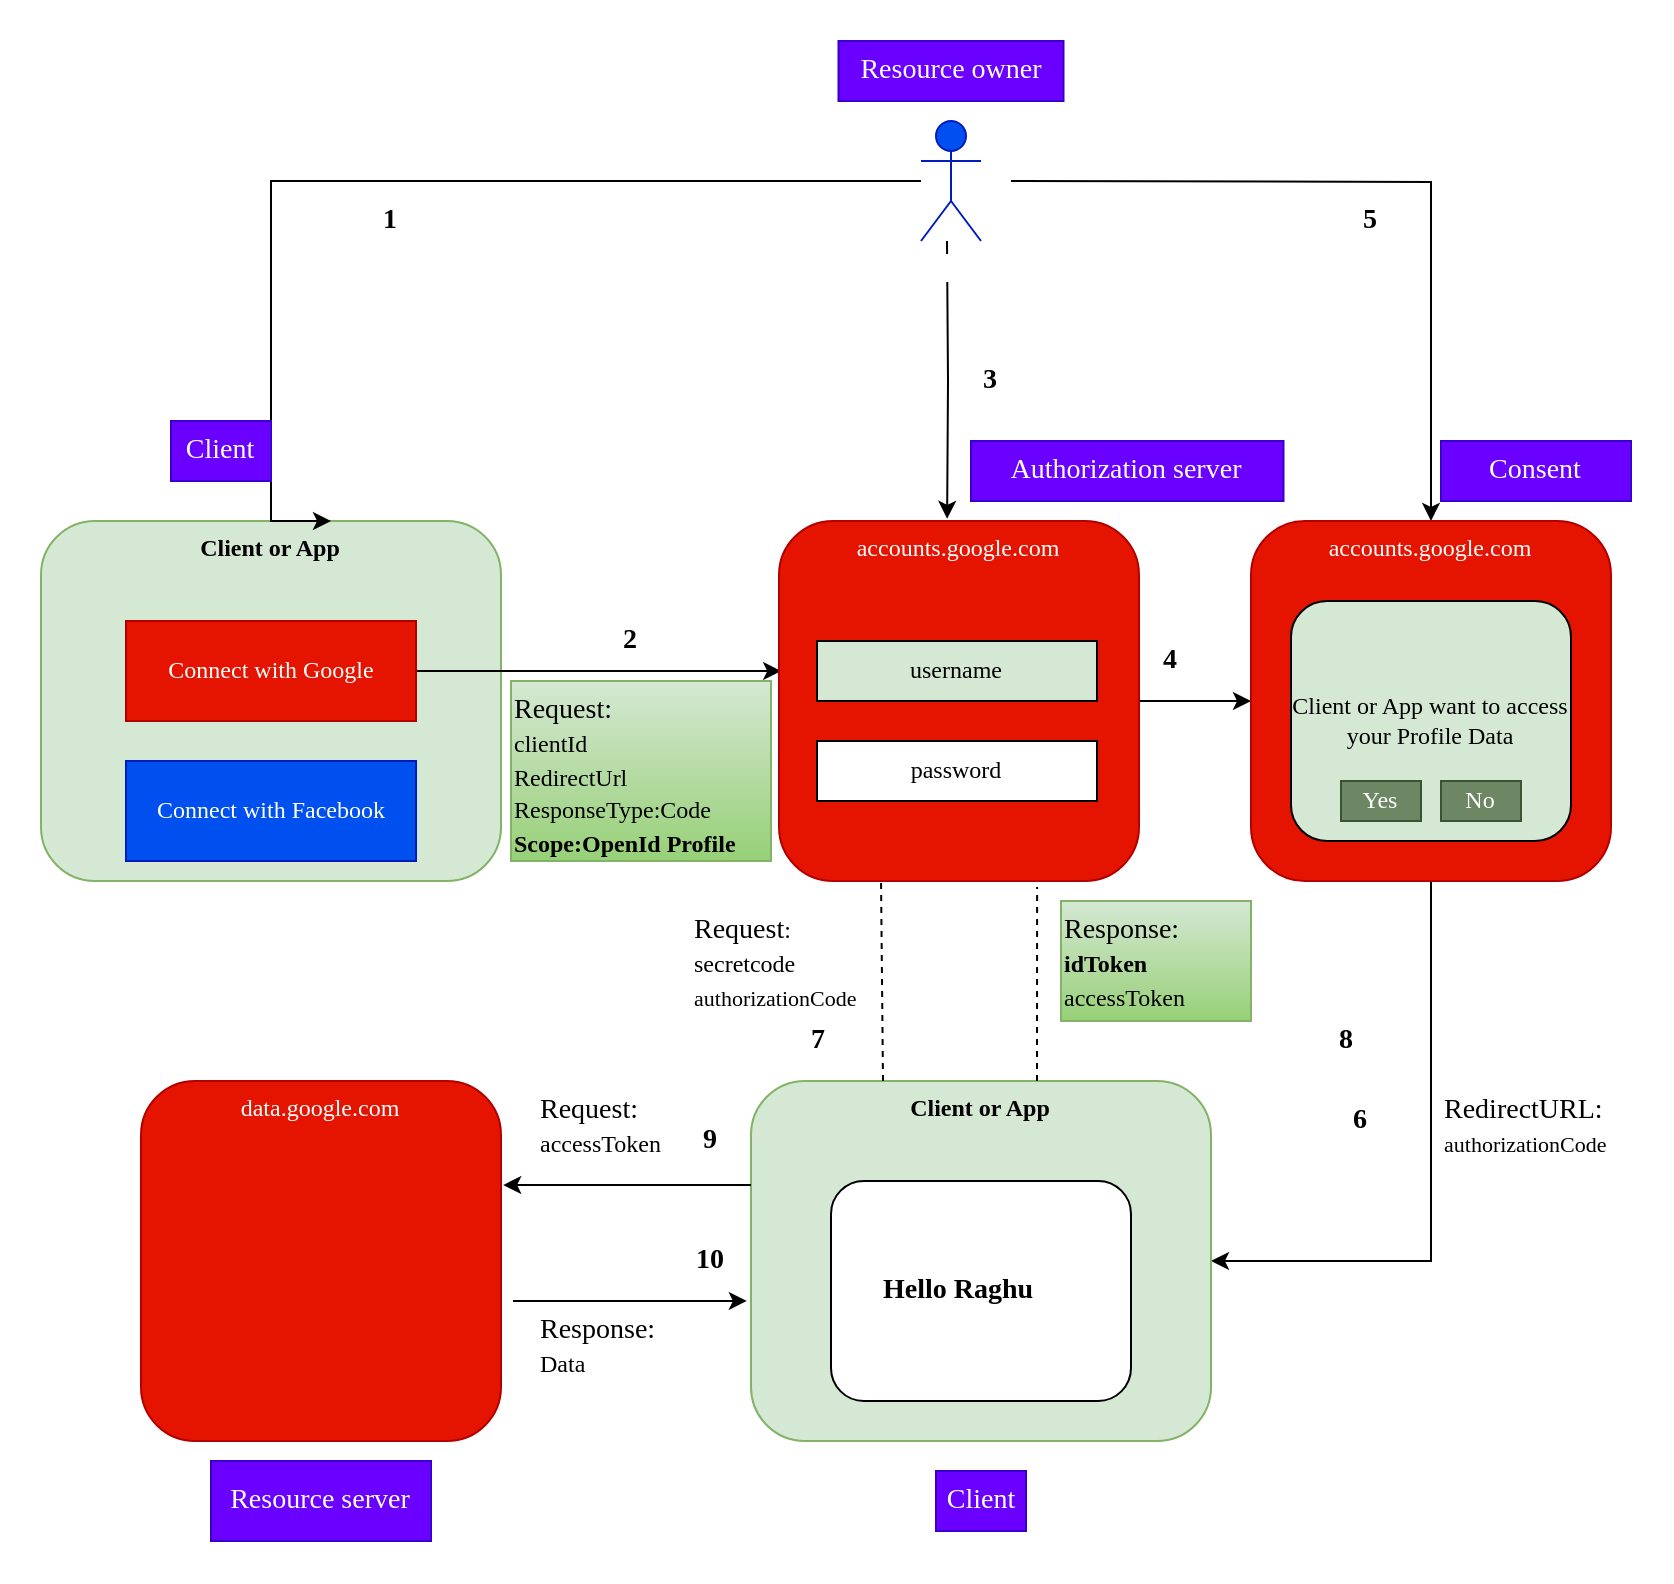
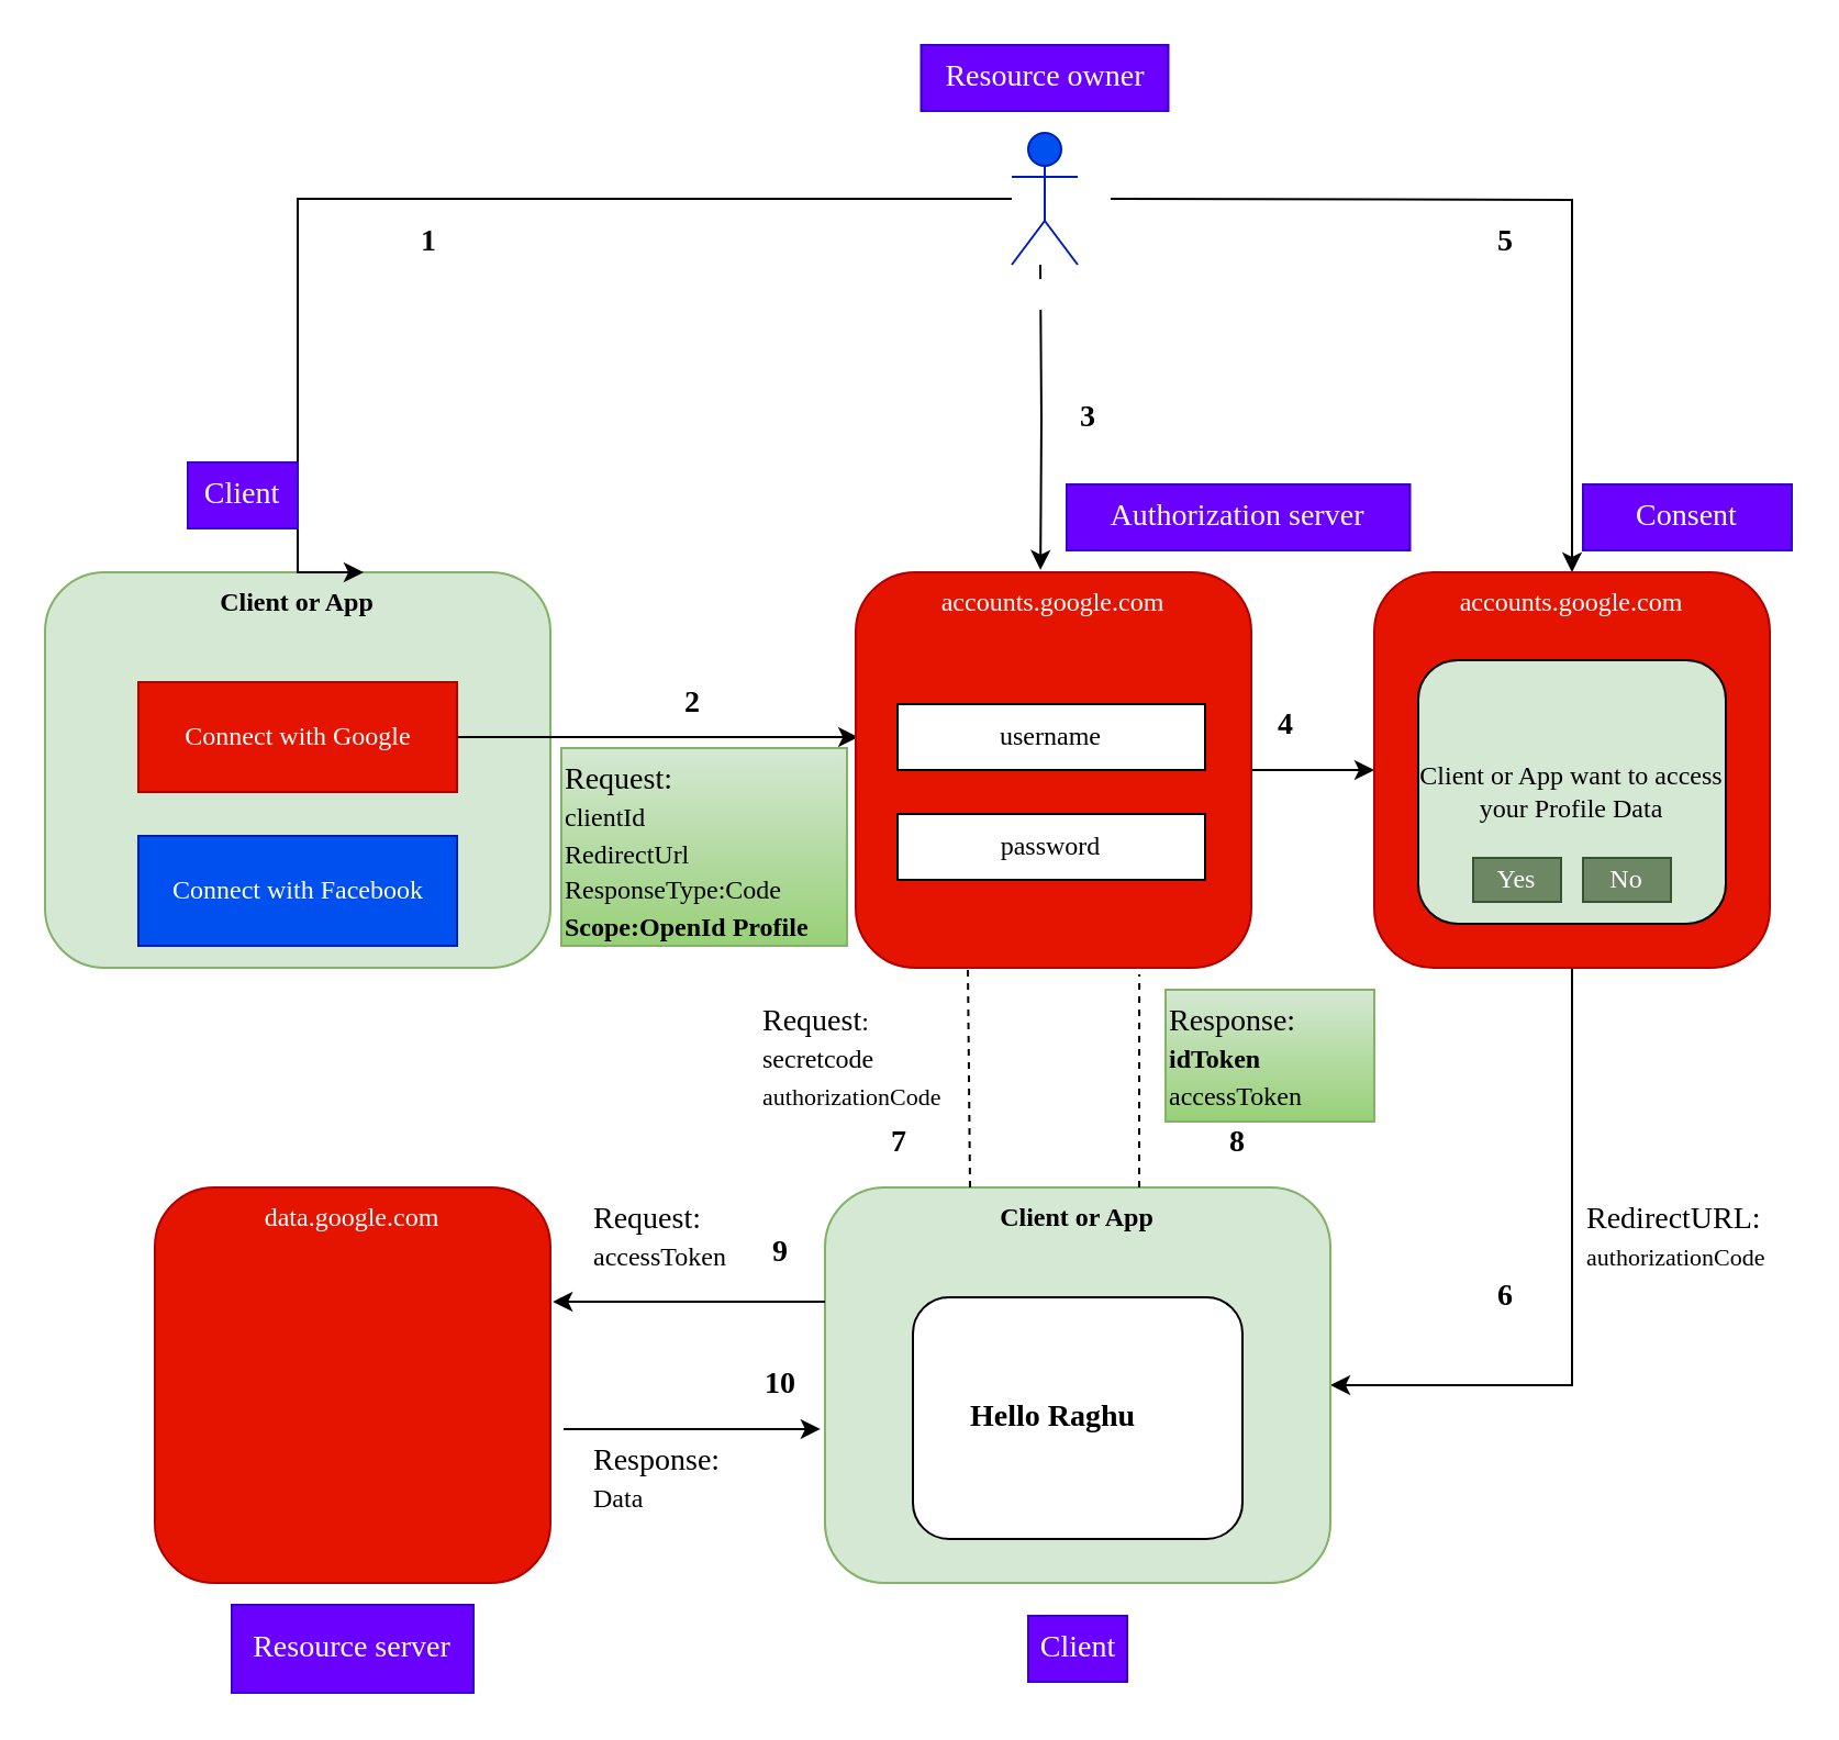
  <mxCell id="0" />
  <mxCell id="1" parent="0" />
  <mxCell id="2" value="Client or App" style="rounded=1;whiteSpace=wrap;html=1;verticalAlign=top;fontStyle=1;fontFamily=Comic Sans MS;fillColor=#d5e8d4;strokeColor=#82b366;" vertex="1" parent="1"><mxGeometry x="20" y="260" width="230" height="180" as="geometry" /></mxCell>
  <mxCell id="3" style="edgeStyle=orthogonalEdgeStyle;rounded=0;orthogonalLoop=1;jettySize=auto;html=1;" edge="1" parent="1" source="6"><mxGeometry relative="1" as="geometry"><mxPoint x="165" y="260" as="targetPoint" /><Array as="points"><mxPoint x="135" y="90" /><mxPoint x="135" y="260" /></Array></mxGeometry></mxCell>
  <mxCell id="4" style="edgeStyle=orthogonalEdgeStyle;rounded=0;orthogonalLoop=1;jettySize=auto;html=1;entryX=0.467;entryY=-0.006;entryDx=0;entryDy=0;entryPerimeter=0;fontFamily=Comic Sans MS;" edge="1" parent="1" target="11"><mxGeometry relative="1" as="geometry"><mxPoint x="473" y="120" as="sourcePoint" /></mxGeometry></mxCell>
  <mxCell id="5" style="edgeStyle=orthogonalEdgeStyle;rounded=0;orthogonalLoop=1;jettySize=auto;html=1;entryX=0.5;entryY=0;entryDx=0;entryDy=0;fontFamily=Comic Sans MS;" edge="1" parent="1" target="15"><mxGeometry relative="1" as="geometry"><mxPoint x="505" y="90" as="sourcePoint" /></mxGeometry></mxCell>
  <mxCell id="6" value="User" style="shape=umlActor;verticalLabelPosition=bottom;labelBackgroundColor=#ffffff;verticalAlign=top;html=1;outlineConnect=0;fontStyle=1;fillColor=#0050ef;strokeColor=#001DBC;fontColor=#ffffff;" vertex="1" parent="1"><mxGeometry x="460" y="60" width="30" height="60" as="geometry" /></mxCell>
  <mxCell id="7" style="edgeStyle=orthogonalEdgeStyle;rounded=0;orthogonalLoop=1;jettySize=auto;html=1;entryX=0.006;entryY=0.417;entryDx=0;entryDy=0;entryPerimeter=0;fontFamily=Comic Sans MS;" edge="1" parent="1" source="8" target="11"><mxGeometry relative="1" as="geometry" /></mxCell>
  <mxCell id="8" value="Connect with Google" style="rounded=0;whiteSpace=wrap;html=1;fontFamily=Comic Sans MS;fillColor=#e51400;strokeColor=#B20000;fontColor=#ffffff;" vertex="1" parent="1"><mxGeometry x="62.5" y="310" width="145" height="50" as="geometry" /></mxCell>
  <mxCell id="9" value="Connect with Facebook" style="rounded=0;whiteSpace=wrap;html=1;fontFamily=Comic Sans MS;fillColor=#0050ef;strokeColor=#001DBC;fontColor=#ffffff;" vertex="1" parent="1"><mxGeometry x="62.5" y="380" width="145" height="50" as="geometry" /></mxCell>
  <mxCell id="10" style="edgeStyle=orthogonalEdgeStyle;rounded=0;orthogonalLoop=1;jettySize=auto;html=1;entryX=0;entryY=0.5;entryDx=0;entryDy=0;fontFamily=Comic Sans MS;" edge="1" parent="1" source="11" target="15"><mxGeometry relative="1" as="geometry" /></mxCell>
  <mxCell id="11" value="accounts.google.com" style="rounded=1;whiteSpace=wrap;html=1;fontFamily=Comic Sans MS;fillColor=#e51400;strokeColor=#B20000;fontColor=#ffffff;verticalAlign=top;" vertex="1" parent="1"><mxGeometry x="389" y="260" width="180" height="180" as="geometry" /></mxCell>
- <mxCell id="12" value="username" style="rounded=0;whiteSpace=wrap;html=1;fontFamily=Comic Sans MS;fillColor=#d5e8d4;" vertex="1" parent="1"><mxGeometry x="408" y="320" width="140" height="30" as="geometry" /></mxCell>
+ <mxCell id="12" value="username" style="rounded=0;whiteSpace=wrap;html=1;fontFamily=Comic Sans MS;" vertex="1" parent="1"><mxGeometry x="408" y="320" width="140" height="30" as="geometry" /></mxCell>
  <mxCell id="13" value="password" style="rounded=0;whiteSpace=wrap;html=1;fontFamily=Comic Sans MS;" vertex="1" parent="1"><mxGeometry x="408" y="370" width="140" height="30" as="geometry" /></mxCell>
  <mxCell id="14" style="edgeStyle=orthogonalEdgeStyle;rounded=0;orthogonalLoop=1;jettySize=auto;html=1;exitX=0.5;exitY=1;exitDx=0;exitDy=0;entryX=1;entryY=0.5;entryDx=0;entryDy=0;fontFamily=Comic Sans MS;fontSize=14;" edge="1" parent="1" source="15" target="24"><mxGeometry relative="1" as="geometry" /></mxCell>
  <mxCell id="15" value="accounts.google.com" style="rounded=1;whiteSpace=wrap;html=1;fontFamily=Comic Sans MS;fillColor=#e51400;strokeColor=#B20000;fontColor=#ffffff;verticalAlign=top;" vertex="1" parent="1"><mxGeometry x="625" y="260" width="180" height="180" as="geometry" /></mxCell>
  <mxCell id="16" value="Client or App want to access your Profile Data" style="rounded=1;whiteSpace=wrap;html=1;fontFamily=Comic Sans MS;fillColor=#d5e8d4;" vertex="1" parent="1"><mxGeometry x="645" y="300" width="140" height="120" as="geometry" /></mxCell>
  <mxCell id="17" value="Yes" style="text;html=1;strokeColor=#3A5431;fillColor=#6d8764;align=center;verticalAlign=middle;whiteSpace=wrap;rounded=0;fontFamily=Comic Sans MS;fontColor=#ffffff;" vertex="1" parent="1"><mxGeometry x="670" y="390" width="40" height="20" as="geometry" /></mxCell>
  <mxCell id="18" value="No" style="text;html=1;strokeColor=#3A5431;fillColor=#6d8764;align=center;verticalAlign=middle;whiteSpace=wrap;rounded=0;fontFamily=Comic Sans MS;fontColor=#ffffff;" vertex="1" parent="1"><mxGeometry x="720" y="390" width="40" height="20" as="geometry" /></mxCell>
  <mxCell id="19" value="1" style="text;html=1;strokeColor=none;fillColor=none;align=center;verticalAlign=middle;whiteSpace=wrap;rounded=0;fontFamily=Comic Sans MS;fontStyle=1;fontSize=14;" vertex="1" parent="1"><mxGeometry x="175" y="100" width="40" height="20" as="geometry" /></mxCell>
  <mxCell id="20" value="2" style="text;html=1;strokeColor=none;fillColor=none;align=center;verticalAlign=middle;whiteSpace=wrap;rounded=0;fontFamily=Comic Sans MS;fontStyle=1;fontSize=14;" vertex="1" parent="1"><mxGeometry x="295" y="310" width="40" height="20" as="geometry" /></mxCell>
  <mxCell id="21" value="3" style="text;html=1;strokeColor=none;fillColor=none;align=center;verticalAlign=middle;whiteSpace=wrap;rounded=0;fontFamily=Comic Sans MS;fontStyle=1;fontSize=14;" vertex="1" parent="1"><mxGeometry x="475" y="180" width="40" height="20" as="geometry" /></mxCell>
  <mxCell id="22" value="4" style="text;html=1;strokeColor=none;fillColor=none;align=center;verticalAlign=middle;whiteSpace=wrap;rounded=0;fontFamily=Comic Sans MS;fontStyle=1;fontSize=14;" vertex="1" parent="1"><mxGeometry x="565" y="320" width="40" height="20" as="geometry" /></mxCell>
  <mxCell id="23" value="5" style="text;html=1;strokeColor=none;fillColor=none;align=center;verticalAlign=middle;whiteSpace=wrap;rounded=0;fontFamily=Comic Sans MS;fontStyle=1;fontSize=14;" vertex="1" parent="1"><mxGeometry x="665" y="100" width="40" height="20" as="geometry" /></mxCell>
  <mxCell id="24" value="Client or App" style="rounded=1;whiteSpace=wrap;html=1;verticalAlign=top;fontStyle=1;fontFamily=Comic Sans MS;fillColor=#d5e8d4;strokeColor=#82b366;" vertex="1" parent="1"><mxGeometry x="375" y="540" width="230" height="180" as="geometry" /></mxCell>
  <mxCell id="25" value="data.google.com" style="rounded=1;whiteSpace=wrap;html=1;fontFamily=Comic Sans MS;fillColor=#e51400;strokeColor=#B20000;fontColor=#ffffff;verticalAlign=top;" vertex="1" parent="1"><mxGeometry x="70" y="540" width="180" height="180" as="geometry" /></mxCell>
- <mxCell id="26" value="6" style="text;html=1;strokeColor=none;fillColor=none;align=center;verticalAlign=middle;whiteSpace=wrap;rounded=0;fontFamily=Comic Sans MS;fontStyle=1;fontSize=14;" vertex="1" parent="1"><mxGeometry x="660" y="550" width="40" height="20" as="geometry" /></mxCell>
+ <mxCell id="26" value="6" style="text;html=1;strokeColor=none;fillColor=none;align=center;verticalAlign=middle;whiteSpace=wrap;rounded=0;fontFamily=Comic Sans MS;fontStyle=1;fontSize=14;" vertex="1" parent="1"><mxGeometry x="665" y="580" width="40" height="20" as="geometry" /></mxCell>
  <mxCell id="27" value="7" style="text;html=1;strokeColor=none;fillColor=none;align=center;verticalAlign=middle;whiteSpace=wrap;rounded=0;fontFamily=Comic Sans MS;fontStyle=1;fontSize=14;" vertex="1" parent="1"><mxGeometry x="389" y="510" width="40" height="20" as="geometry" /></mxCell>
  <mxCell id="28" value="Client" style="text;html=1;strokeColor=#3700CC;fillColor=#6a00ff;align=center;verticalAlign=middle;whiteSpace=wrap;rounded=0;fontFamily=Comic Sans MS;fontSize=14;fontColor=#ffffff;" vertex="1" parent="1"><mxGeometry x="85" y="210" width="50" height="30" as="geometry" /></mxCell>
  <mxCell id="29" value="Resource owner" style="text;html=1;strokeColor=#3700CC;fillColor=#6a00ff;align=center;verticalAlign=middle;whiteSpace=wrap;rounded=0;fontFamily=Comic Sans MS;fontSize=14;fontColor=#ffffff;" vertex="1" parent="1"><mxGeometry x="418.75" y="20" width="112.5" height="30" as="geometry" /></mxCell>
  <mxCell id="30" value="Authorization server" style="text;html=1;strokeColor=#3700CC;fillColor=#6a00ff;align=center;verticalAlign=middle;whiteSpace=wrap;rounded=0;fontFamily=Comic Sans MS;fontSize=14;fontColor=#ffffff;" vertex="1" parent="1"><mxGeometry x="485" y="220" width="156.25" height="30" as="geometry" /></mxCell>
  <mxCell id="31" value="Client" style="text;html=1;strokeColor=#3700CC;fillColor=#6a00ff;align=center;verticalAlign=middle;whiteSpace=wrap;rounded=0;fontFamily=Comic Sans MS;fontSize=14;fontColor=#ffffff;" vertex="1" parent="1"><mxGeometry x="467.5" y="735" width="45" height="30" as="geometry" /></mxCell>
  <mxCell id="32" value="Resource server" style="text;html=1;strokeColor=#3700CC;fillColor=#6a00ff;align=center;verticalAlign=middle;whiteSpace=wrap;rounded=0;fontFamily=Comic Sans MS;fontSize=14;fontColor=#ffffff;" vertex="1" parent="1"><mxGeometry x="105" y="730" width="110" height="40" as="geometry" /></mxCell>
  <mxCell id="33" value="" style="endArrow=none;dashed=1;html=1;fontFamily=Comic Sans MS;fontSize=14;entryX=0.439;entryY=1;entryDx=0;entryDy=0;entryPerimeter=0;" edge="1" parent="1"><mxGeometry width="50" height="50" relative="1" as="geometry"><mxPoint x="441" y="540" as="sourcePoint" /><mxPoint x="440.02" y="440" as="targetPoint" /></mxGeometry></mxCell>
  <mxCell id="34" value="" style="endArrow=none;dashed=1;html=1;fontFamily=Comic Sans MS;fontSize=14;entryX=0.717;entryY=1.017;entryDx=0;entryDy=0;entryPerimeter=0;" edge="1" parent="1" target="11"><mxGeometry width="50" height="50" relative="1" as="geometry"><mxPoint x="518" y="540" as="sourcePoint" /><mxPoint x="568" y="490" as="targetPoint" /></mxGeometry></mxCell>
- <mxCell id="35" value="8" style="text;html=1;strokeColor=none;fillColor=none;align=center;verticalAlign=middle;whiteSpace=wrap;rounded=0;fontFamily=Comic Sans MS;fontStyle=1;fontSize=14;" vertex="1" parent="1"><mxGeometry x="653.13" y="510" width="40" height="20" as="geometry" /></mxCell>
+ <mxCell id="35" value="8" style="text;html=1;strokeColor=none;fillColor=none;align=center;verticalAlign=middle;whiteSpace=wrap;rounded=0;fontFamily=Comic Sans MS;fontStyle=1;fontSize=14;" vertex="1" parent="1"><mxGeometry x="543.13" y="510" width="40" height="20" as="geometry" /></mxCell>
  <mxCell id="36" value="9" style="text;html=1;strokeColor=none;fillColor=none;align=center;verticalAlign=middle;whiteSpace=wrap;rounded=0;fontFamily=Comic Sans MS;fontStyle=1;fontSize=14;" vertex="1" parent="1"><mxGeometry x="335" y="560" width="40" height="20" as="geometry" /></mxCell>
  <mxCell id="37" value="Request:&lt;br&gt;&lt;font style=&quot;font-size: 12px&quot;&gt;clientId&lt;br&gt;RedirectUrl&lt;br&gt;ResponseType:Code&lt;br&gt;&lt;b&gt;Scope:OpenId Profile&lt;br&gt;&lt;/b&gt;&lt;br&gt;&lt;/font&gt;" style="text;html=1;strokeColor=#82b366;fillColor=#d5e8d4;align=left;verticalAlign=top;whiteSpace=wrap;rounded=0;fontFamily=Comic Sans MS;fontSize=14;gradientColor=#97d077;" vertex="1" parent="1"><mxGeometry x="255" y="340" width="130" height="90" as="geometry" /></mxCell>
  <mxCell id="38" value="RedirectURL:&lt;br&gt;&lt;span style=&quot;font-size: 11px&quot;&gt;authorizationCode&lt;/span&gt;" style="text;html=1;strokeColor=none;fillColor=none;align=left;verticalAlign=top;whiteSpace=wrap;rounded=0;fontFamily=Comic Sans MS;fontSize=14;" vertex="1" parent="1"><mxGeometry x="720" y="540" width="95" height="80" as="geometry" /></mxCell>
  <mxCell id="39" value="&lt;font style=&quot;font-size: 14px&quot;&gt;Request&lt;/font&gt;&lt;font style=&quot;font-size: 12px&quot;&gt;:&lt;br&gt;secretcode&lt;br&gt;&lt;/font&gt;&lt;span style=&quot;font-size: 11px&quot;&gt;authorizationCode&lt;/span&gt;" style="text;html=1;strokeColor=none;fillColor=none;align=left;verticalAlign=top;whiteSpace=wrap;rounded=0;fontFamily=Comic Sans MS;fontSize=14;" vertex="1" parent="1"><mxGeometry x="345" y="450" width="95" height="50" as="geometry" /></mxCell>
  <mxCell id="40" value="&lt;font&gt;Response:&lt;br&gt;&lt;font style=&quot;font-size: 12px&quot;&gt;&lt;b&gt;idToken&lt;br&gt;&lt;/b&gt;accessToken&lt;/font&gt;&lt;br&gt;&lt;/font&gt;" style="text;html=1;strokeColor=#82b366;fillColor=#d5e8d4;align=left;verticalAlign=top;whiteSpace=wrap;rounded=0;fontFamily=Comic Sans MS;fontSize=14;gradientColor=#97d077;" vertex="1" parent="1"><mxGeometry x="530" y="450" width="95" height="60" as="geometry" /></mxCell>
  <mxCell id="41" value="&lt;font&gt;Request:&lt;br&gt;&lt;font style=&quot;font-size: 12px&quot;&gt;accessToken&lt;/font&gt;&lt;br&gt;&lt;/font&gt;" style="text;html=1;strokeColor=none;fillColor=none;align=left;verticalAlign=top;whiteSpace=wrap;rounded=0;fontFamily=Comic Sans MS;fontSize=14;" vertex="1" parent="1"><mxGeometry x="267.5" y="540" width="95" height="50" as="geometry" /></mxCell>
  <mxCell id="42" value="" style="endArrow=classic;html=1;fontFamily=Comic Sans MS;fontSize=14;entryX=1.006;entryY=0.289;entryDx=0;entryDy=0;entryPerimeter=0;" edge="1" parent="1" target="25"><mxGeometry width="50" height="50" relative="1" as="geometry"><mxPoint x="375" y="592" as="sourcePoint" /><mxPoint x="95" y="830" as="targetPoint" /></mxGeometry></mxCell>
  <mxCell id="43" value="&lt;font&gt;Response:&lt;br&gt;&lt;font style=&quot;font-size: 12px&quot;&gt;Data&lt;/font&gt;&lt;br&gt;&lt;/font&gt;" style="text;html=1;strokeColor=none;fillColor=none;align=left;verticalAlign=top;whiteSpace=wrap;rounded=0;fontFamily=Comic Sans MS;fontSize=14;" vertex="1" parent="1"><mxGeometry x="267.5" y="650" width="95" height="50" as="geometry" /></mxCell>
  <mxCell id="44" value="" style="endArrow=classic;html=1;fontFamily=Comic Sans MS;fontSize=14;entryX=-0.009;entryY=0.611;entryDx=0;entryDy=0;entryPerimeter=0;" edge="1" parent="1" target="24"><mxGeometry width="50" height="50" relative="1" as="geometry"><mxPoint x="256" y="650" as="sourcePoint" /><mxPoint x="95" y="830" as="targetPoint" /></mxGeometry></mxCell>
  <mxCell id="45" value="10" style="text;html=1;strokeColor=none;fillColor=none;align=center;verticalAlign=middle;whiteSpace=wrap;rounded=0;fontFamily=Comic Sans MS;fontStyle=1;fontSize=14;" vertex="1" parent="1"><mxGeometry x="335" y="620" width="40" height="20" as="geometry" /></mxCell>
  <mxCell id="46" value="Consent" style="text;html=1;strokeColor=#3700CC;fillColor=#6a00ff;align=center;verticalAlign=middle;whiteSpace=wrap;rounded=0;fontFamily=Comic Sans MS;fontSize=14;fontColor=#ffffff;" vertex="1" parent="1"><mxGeometry x="720" y="220" width="95" height="30" as="geometry" /></mxCell>
  <mxCell id="47" value="&amp;nbsp; &amp;nbsp; &amp;nbsp; &amp;nbsp;&lt;b&gt;Hello Raghu&lt;/b&gt;" style="rounded=1;whiteSpace=wrap;html=1;fontFamily=Comic Sans MS;fontSize=14;align=left;" vertex="1" parent="1"><mxGeometry x="415" y="590" width="150" height="110" as="geometry" /></mxCell>
